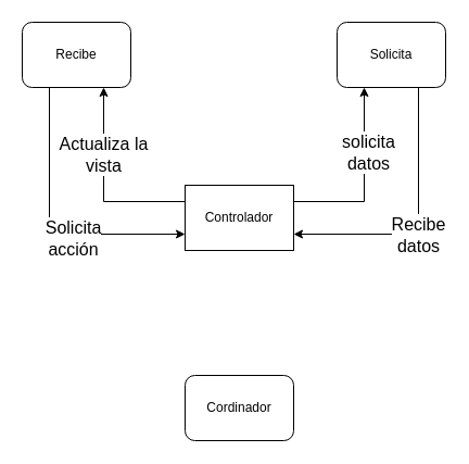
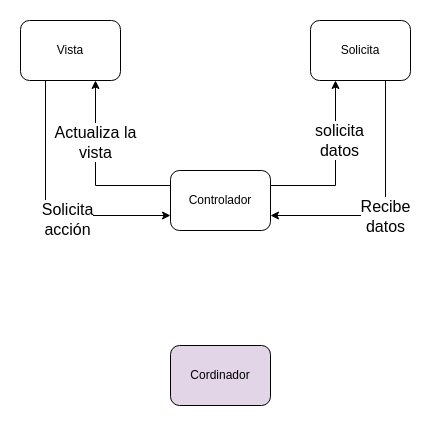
  <mxCell id="0" />
  <mxCell id="1" parent="0" />
  <mxCell id="2" style="edgeStyle=orthogonalEdgeStyle;rounded=0;orthogonalLoop=1;jettySize=auto;html=1;exitX=0.25;exitY=1;exitDx=0;exitDy=0;entryX=0;entryY=0.75;entryDx=0;entryDy=0;" parent="1" source="4" target="9" edge="1"><mxGeometry relative="1" as="geometry" /></mxCell>
  <mxCell id="3" value="&lt;font style=&quot;font-size: 16px;&quot;&gt;Solicita &lt;br&gt;acción&lt;br&gt;&lt;/font&gt;" style="edgeLabel;html=1;align=center;verticalAlign=middle;resizable=0;points=[];" parent="2" vertex="1" connectable="0"><mxGeometry x="0.2" y="-3" relative="1" as="geometry"><mxPoint as="offset" /></mxGeometry></mxCell>
- <mxCell id="4" value="Recibe" style="rounded=1;whiteSpace=wrap;html=1;" parent="1" vertex="1"><mxGeometry x="20" y="20" width="100" height="60" as="geometry" /></mxCell>
+ <mxCell id="4" value="Vista" style="rounded=1;whiteSpace=wrap;html=1;" parent="1" vertex="1"><mxGeometry x="20" y="20" width="100" height="60" as="geometry" /></mxCell>
  <mxCell id="5" style="edgeStyle=orthogonalEdgeStyle;rounded=0;orthogonalLoop=1;jettySize=auto;html=1;exitX=0;exitY=0.25;exitDx=0;exitDy=0;entryX=0.75;entryY=1;entryDx=0;entryDy=0;" parent="1" source="9" target="4" edge="1"><mxGeometry relative="1" as="geometry" /></mxCell>
  <mxCell id="6" value="&lt;font style=&quot;font-size: 16px;&quot;&gt;Actualiza la&lt;br&gt;&lt;/font&gt;&lt;div style=&quot;font-size: 16px;&quot;&gt;&lt;font style=&quot;font-size: 16px;&quot;&gt;vista&lt;/font&gt;&lt;/div&gt;" style="edgeLabel;html=1;align=center;verticalAlign=middle;resizable=0;points=[];" parent="5" vertex="1" connectable="0"><mxGeometry x="0.325" y="1" relative="1" as="geometry"><mxPoint as="offset" /></mxGeometry></mxCell>
  <mxCell id="7" style="edgeStyle=orthogonalEdgeStyle;rounded=0;orthogonalLoop=1;jettySize=auto;html=1;exitX=1;exitY=0.25;exitDx=0;exitDy=0;entryX=0.25;entryY=1;entryDx=0;entryDy=0;" parent="1" source="9" target="12" edge="1"><mxGeometry relative="1" as="geometry" /></mxCell>
  <mxCell id="8" value="&lt;font style=&quot;font-size: 16px;&quot;&gt;solicita&lt;br&gt;datos&lt;br&gt;&lt;/font&gt;" style="edgeLabel;html=1;align=center;verticalAlign=middle;resizable=0;points=[];" parent="7" vertex="1" connectable="0"><mxGeometry x="0.306" y="-3" relative="1" as="geometry"><mxPoint as="offset" /></mxGeometry></mxCell>
- <mxCell id="9" value="Controlador" style="whiteSpace=wrap;html=1;rounded=0;" parent="1" vertex="1"><mxGeometry x="170" y="170" width="100" height="60" as="geometry" /></mxCell>
+ <mxCell id="9" value="Controlador" style="rounded=1;whiteSpace=wrap;html=1;" parent="1" vertex="1"><mxGeometry x="170" y="170" width="100" height="60" as="geometry" /></mxCell>
  <mxCell id="10" style="edgeStyle=orthogonalEdgeStyle;rounded=0;orthogonalLoop=1;jettySize=auto;html=1;exitX=0.75;exitY=1;exitDx=0;exitDy=0;entryX=1;entryY=0.75;entryDx=0;entryDy=0;" parent="1" source="12" target="9" edge="1"><mxGeometry relative="1" as="geometry" /></mxCell>
  <mxCell id="11" value="&lt;font style=&quot;font-size: 16px;&quot;&gt;Recibe&lt;br&gt;datos&lt;br&gt;&lt;/font&gt;" style="edgeLabel;html=1;align=center;verticalAlign=middle;resizable=0;points=[];" parent="10" vertex="1" connectable="0"><mxGeometry x="0.088" relative="1" as="geometry"><mxPoint as="offset" /></mxGeometry></mxCell>
  <mxCell id="12" value="&lt;div&gt;Solicita&lt;/div&gt;" style="rounded=1;whiteSpace=wrap;html=1;" parent="1" vertex="1"><mxGeometry x="310" y="20" width="100" height="60" as="geometry" /></mxCell>
- <mxCell id="13" value="Cordinador" style="rounded=1;whiteSpace=wrap;html=1;" vertex="1" parent="1"><mxGeometry x="170" y="345" width="100" height="60" as="geometry" /></mxCell>
+ <mxCell id="13" value="Cordinador" style="rounded=1;whiteSpace=wrap;html=1;fillColor=#e1d5e7;" vertex="1" parent="1"><mxGeometry x="170" y="345" width="100" height="60" as="geometry" /></mxCell>
